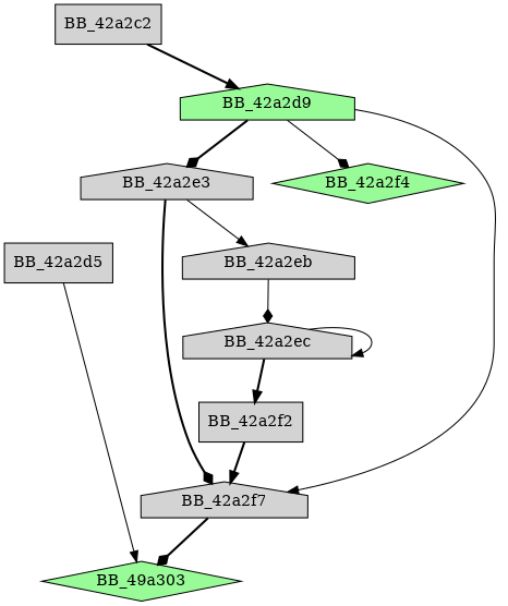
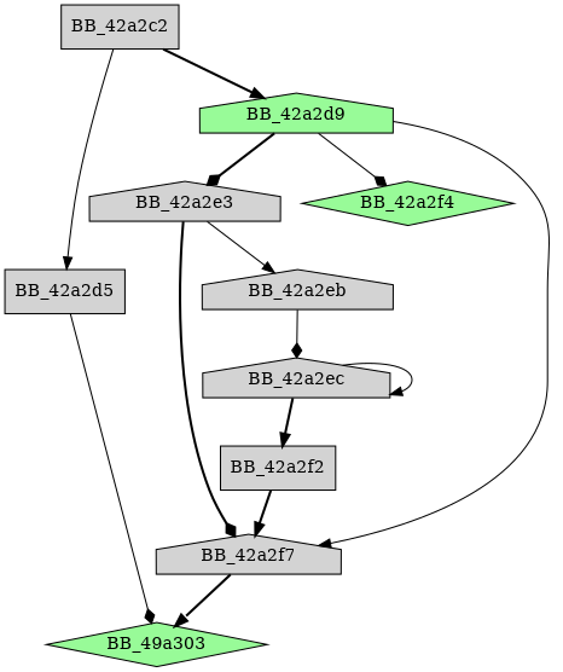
  digraph {
    node [fillcolor=lightgrey shape=house style=filled]
    edge [arrowhead=normal style=solid]
    BB_42a2c2 [shape=box]
    BB_42a2d5 [shape=box]
    BB_42a2d9 [fillcolor=palegreen]
    n4 [fillcolor=palegreen label=BB_49a303 shape=diamond]
    BB_42a2e3
    BB_42a2f4 [fillcolor=palegreen shape=diamond]
    BB_42a2f7
    BB_42a2eb
    BB_42a2ec
    BB_42a2f2 [shape=box]
+   BB_42a2c2 -> BB_42a2d5
    BB_42a2c2 -> BB_42a2d9 [style=bold]
-   BB_42a2d5 -> n4
+   BB_42a2d5 -> n4 [arrowhead=diamond]
    BB_42a2d9 -> BB_42a2e3 [arrowhead=diamond style=bold]
    BB_42a2d9 -> BB_42a2f4 [arrowhead=diamond]
    BB_42a2d9 -> BB_42a2f7
    BB_42a2e3 -> BB_42a2f7 [arrowhead=diamond style=bold]
    BB_42a2e3 -> BB_42a2eb
-   BB_42a2f7 -> n4 [arrowhead=diamond style=bold]
+   BB_42a2f7 -> n4 [style=bold]
    BB_42a2eb -> BB_42a2ec [arrowhead=diamond]
    BB_42a2ec -> BB_42a2ec
    BB_42a2ec -> BB_42a2f2 [style=bold]
    BB_42a2f2 -> BB_42a2f7 [style=bold]
  }
